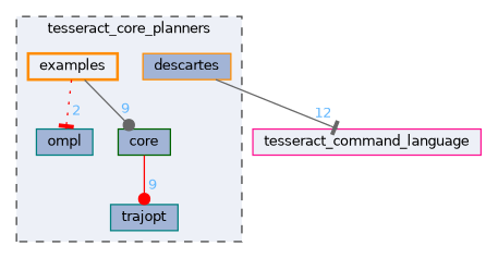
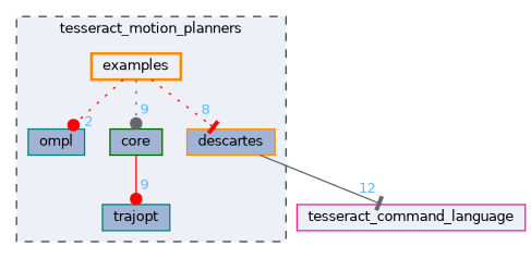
  digraph {
    compound=true
    fontname="DejaVu Sans"
    node [color=teal fillcolor="#a2b4d6" fontname="DejaVu Sans" fontsize=10 shape=box style=filled]
    edge [arrowhead=tee color=red fontcolor=steelblue1 fontname="DejaVu Sans" fontsize=10 headlabel=9 labeldistance=1.5 labelfontname=Helvetica labelfontsize=10 style=dotted]
    n1 [height=0.2 label=ompl width=0.4]
    n2 [height=0.2 label=trajopt width=0.4]
    n3 [color=darkgreen height=0.2 label=core width=0.4]
    n4 [color=darkorange height=0.2 label=descartes width=0.4]
    n5 [color=darkorange fillcolor="#edf0f7" height=0.2 label=examples style="filled,bold" width=0.4]
    n6 [color=deeppink fillcolor="#edf0f7" height=0.2 label=tesseract_command_language width=0.4]
    subgraph cluster_1 {
      bgcolor="#edf0f7"
      fontsize=10
-     label=tesseract_core_planners
+     label=tesseract_motion_planners
      pencolor=grey25
      style="filled,dashed"
      n1
      n2
      n3
      n4
      n5
    }
    n3 -> n2 [arrowhead=dot style=solid]
    n4 -> n6 [color=gray40 headlabel=12 style=solid]
-   n5 -> n1 [headlabel=2]
-   n5 -> n3 [arrowhead=dot color=gray40 style=solid]
+   n5 -> n1 [arrowhead=dot headlabel=2]
+   n5 -> n3 [arrowhead=dot color=gray40]
+   n5 -> n4 [headlabel=8]
  }
